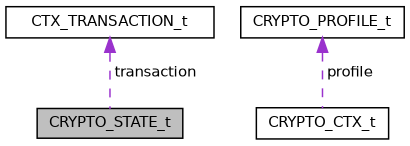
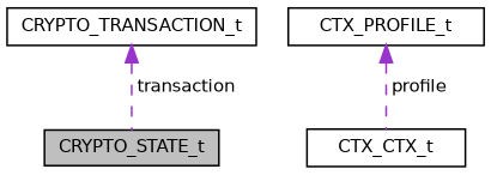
  digraph {
    node [color=black fontname=Helvetica fontsize=10 shape=record]
    edge [color=darkorchid3 dir=back fontname=Helvetica fontsize=10 labelfontname=Helvetica labelfontsize=10 style=dashed]
    n1 [fillcolor=grey75 fontcolor=black height=0.2 label=CRYPTO_STATE_t style=filled width=0.4]
-   n2 [height=0.2 label=CTX_TRANSACTION_t width=0.4]
-   n3 [height=0.2 label=CRYPTO_CTX_t width=0.4]
-   n4 [height=0.2 label=CRYPTO_PROFILE_t width=0.4]
+   n2 [height=0.2 label=CRYPTO_TRANSACTION_t width=0.4]
+   n3 [height=0.2 label=CTX_CTX_t width=0.4]
+   n4 [height=0.2 label=CTX_PROFILE_t width=0.4]
    n2 -> n1 [label=" transaction"]
    n4 -> n3 [label=" profile"]
  }
